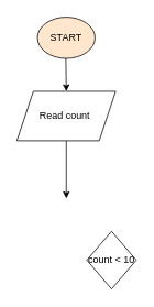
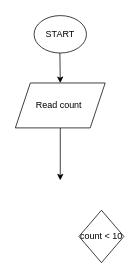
  <mxCell id="0" />
  <mxCell id="1" parent="0" />
- <mxCell id="2" value="START" style="ellipse;whiteSpace=wrap;html=1;fillColor=#ffe6cc;" vertex="1" parent="1"><mxGeometry x="45" y="20" width="70" height="50" as="geometry" /></mxCell>
+ <mxCell id="2" value="START" style="ellipse;whiteSpace=wrap;html=1;" vertex="1" parent="1"><mxGeometry x="45" y="20" width="70" height="50" as="geometry" /></mxCell>
  <mxCell id="3" value="" style="endArrow=classic;html=1;rounded=0;" edge="1" parent="1"><mxGeometry width="50" height="50" relative="1" as="geometry"><mxPoint x="79.5" y="70" as="sourcePoint" /><mxPoint x="80" y="110" as="targetPoint" /></mxGeometry></mxCell>
  <mxCell id="4" value="" style="edgeStyle=orthogonalEdgeStyle;rounded=0;orthogonalLoop=1;jettySize=auto;html=1;" edge="1" parent="1" source="5"><mxGeometry relative="1" as="geometry"><mxPoint x="80" y="240" as="targetPoint" /></mxGeometry></mxCell>
  <mxCell id="5" value="Read count&amp;nbsp;" style="shape=parallelogram;perimeter=parallelogramPerimeter;whiteSpace=wrap;html=1;fixedSize=1;" vertex="1" parent="1"><mxGeometry x="20" y="110" width="120" height="60" as="geometry" /></mxCell>
  <mxCell id="6" style="edgeStyle=orthogonalEdgeStyle;rounded=0;orthogonalLoop=1;jettySize=auto;html=1;exitX=0.5;exitY=1;exitDx=0;exitDy=0;" edge="1" parent="1" source="5" target="5"><mxGeometry relative="1" as="geometry" /></mxCell>
  <mxCell id="7" value="count &amp;lt; 10" style="rhombus;whiteSpace=wrap;html=1;" vertex="1" parent="1"><mxGeometry x="105" y="280" width="60" height="70" as="geometry" /></mxCell>
